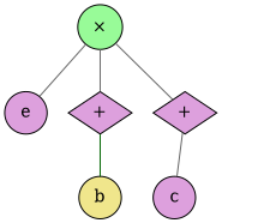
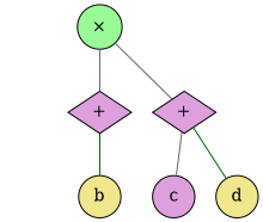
  graph {
    node [fillcolor=plum shape=circle style=filled]
    edge [color=gray40]
    n1 [fillcolor=khaki label=b]
    n2 [label=c]
-   n4 [label=e]
+   n3 [fillcolor=khaki label=d]
    n5 [label="+" shape=diamond]
    n6 [label="+" shape=diamond]
    n7 [fillcolor=palegreen label="×"]
    subgraph sub_1 {
    }
    n5 -- n1 [color=darkgreen]
    n6 -- n2
-   n7 -- n4
+   n6 -- n3 [color=darkgreen]
    n7 -- n5
    n7 -- n6
  }
